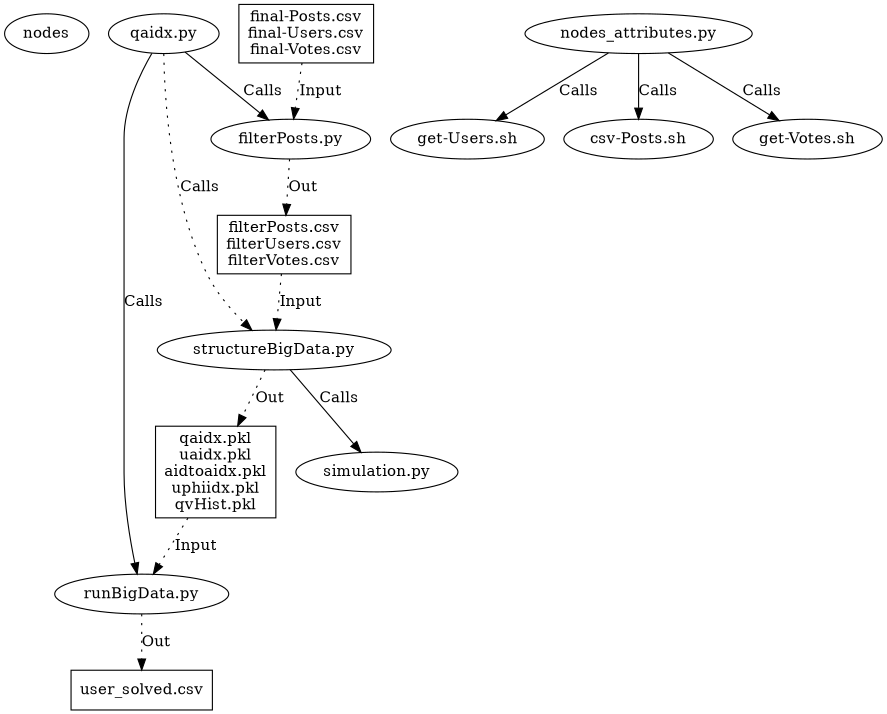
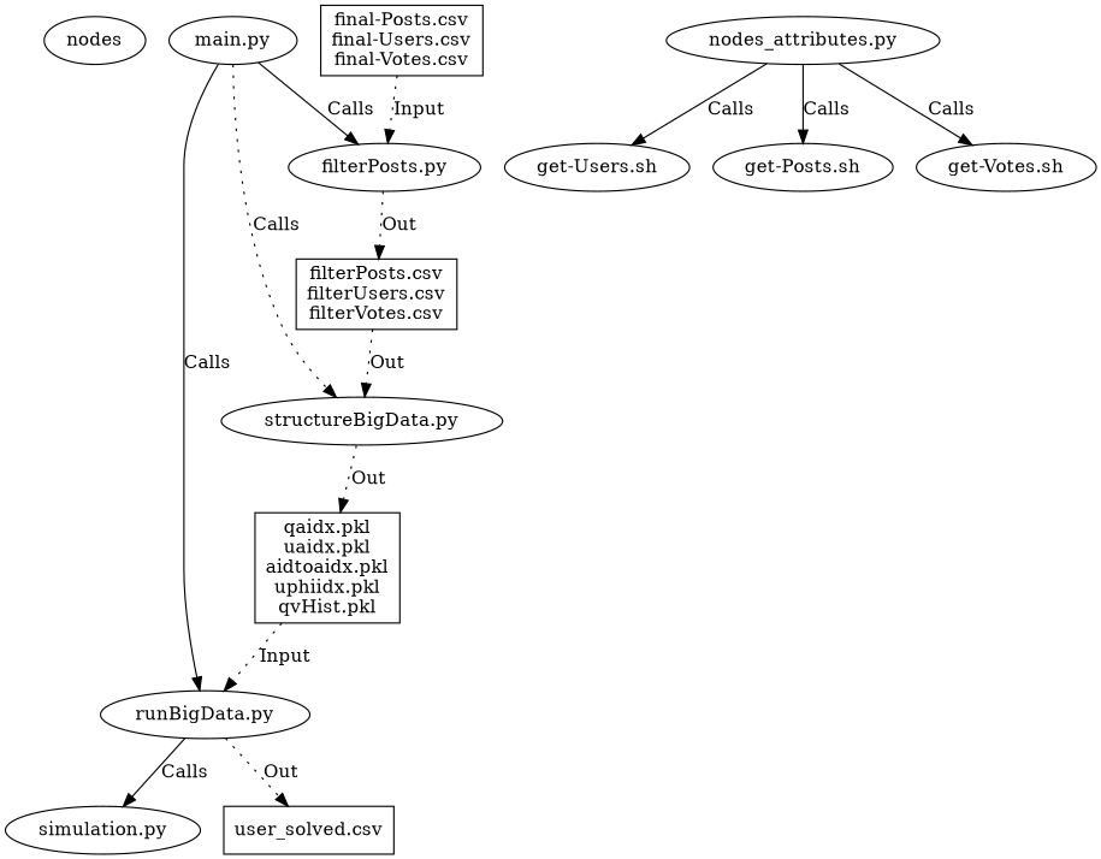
  digraph {
    edge [style=dotted]
    nodes [nodesep=0.75 ranksep=0.75]
-   n2 [label="qaidx.py"]
+   n2 [label="main.py"]
    n3 [label="filterPosts.py"]
    n4 [label="structureBigData.py"]
    n5 [label="runBigData.py"]
    n6 [label="filterPosts.csv\nfilterUsers.csv\nfilterVotes.csv" shape=box]
    n7 [label="qaidx.pkl\nuaidx.pkl\naidtoaidx.pkl\nuphiidx.pkl\nqvHist.pkl" shape=box]
    n8 [label="simulation.py"]
    n9 [label="user_solved.csv" shape=box]
    n10 [label="nodes_attributes.py"]
    n11 [label="get-Users.sh"]
-   n12 [label="csv-Posts.sh"]
+   n12 [label="get-Posts.sh"]
    n13 [label="get-Votes.sh"]
    n14 [label="final-Posts.csv\nfinal-Users.csv\nfinal-Votes.csv" shape=box]
    n2 -> n3 [label=Calls style=""]
    n2 -> n4 [label=Calls]
    n2 -> n5 [label=Calls style=""]
    n3 -> n6 [label=Out]
    n4 -> n7 [label=Out]
-   n4 -> n8 [label=Calls style=""]
+   n5 -> n8 [label=Calls style=""]
    n5 -> n9 [label=Out]
-   n6 -> n4 [label=Input]
+   n6 -> n4 [label=Out]
    n7 -> n5 [label=Input]
    n10 -> n11 [label=Calls style=""]
    n10 -> n12 [label=Calls style=""]
    n10 -> n13 [label=Calls style=""]
    n14 -> n3 [label=Input]
  }
